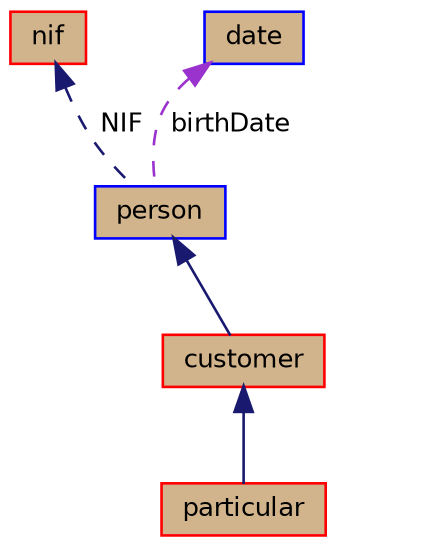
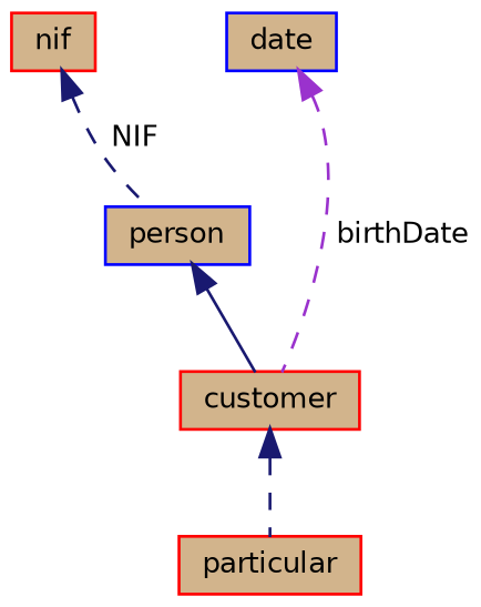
  digraph {
    node [color=red fillcolor=tan fontname=Helvetica fontsize=10 shape=record style=filled]
    edge [color=midnightblue dir=back fontname=Helvetica fontsize=10 labelfontname=Helvetica labelfontsize=10 style=solid]
    n1 [fontcolor=black height=0.2 label=particular width=0.4]
    n2 [height=0.2 label=customer width=0.4]
    n3 [color=blue height=0.2 label=person width=0.4]
    n4 [height=0.2 label=nif width=0.4]
    n5 [color=blue height=0.2 label=date width=0.4]
-   n2 -> n1
+   n2 -> n1 [style=dashed]
    n3 -> n2
    n4 -> n3 [label=" NIF" style=dashed]
-   n5 -> n3 [color=darkorchid3 label=" birthDate" style=dashed]
+   n5 -> n2 [color=darkorchid3 label=" birthDate" style=dashed]
  }
